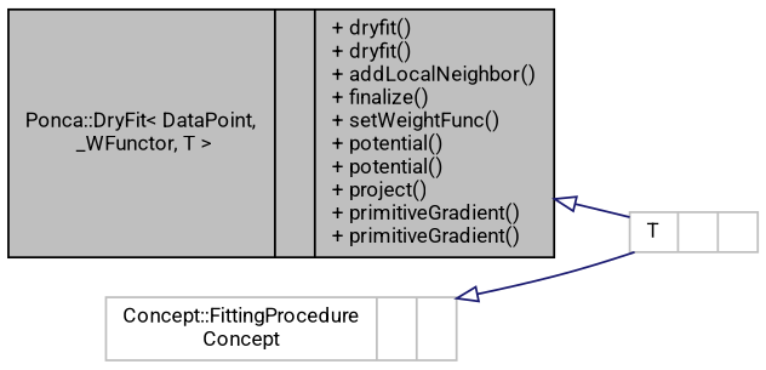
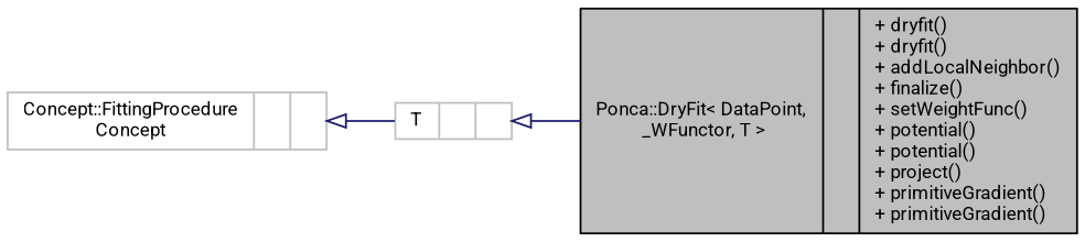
  digraph {
    fontname=Roboto
    rankdir=LR
    node [color=grey75 fontname=Roboto fontsize=10 shape=record]
    edge [arrowtail=onormal color=midnightblue dir=back fontname=Roboto fontsize=10 labelfontname=Helvetica labelfontsize=10 style=solid]
    n1 [color=black fillcolor=grey75 fontcolor=black height=0.2 label="{Ponca::DryFit\< DataPoint,\l _WFunctor, T \>\n||+ dryfit()\l+ dryfit()\l+ addLocalNeighbor()\l+ finalize()\l+ setWeightFunc()\l+ potential()\l+ potential()\l+ project()\l+ primitiveGradient()\l+ primitiveGradient()\l}" style=filled width=0.4]
    n2 [height=0.2 label="{Concept::FittingProcedure\lConcept\n||}" width=0.4]
    n3 [height=0.2 label="{T\n||}" width=0.4]
    n2 -> n3
-   n1 -> n3
+   n3 -> n1
  }
